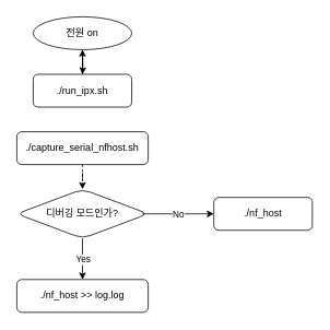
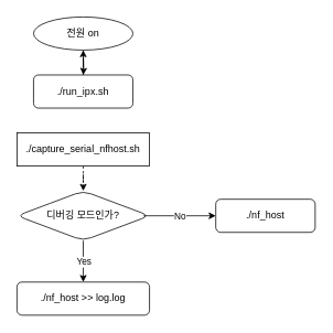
  <mxCell id="0" />
  <mxCell id="1" parent="0" />
  <mxCell id="2" value="" style="edgeStyle=orthogonalEdgeStyle;rounded=0;orthogonalLoop=1;jettySize=auto;html=1;" edge="1" parent="1" target="4"><mxGeometry relative="1" as="geometry"><mxPoint x="100" y="60" as="sourcePoint" /></mxGeometry></mxCell>
  <mxCell id="3" value="" style="edgeStyle=orthogonalEdgeStyle;rounded=0;orthogonalLoop=1;jettySize=auto;html=1;" edge="1" parent="1" source="4" target="8"><mxGeometry relative="1" as="geometry" /></mxCell>
  <mxCell id="4" value="./run_ipx.sh" style="whiteSpace=wrap;html=1;rounded=1;glass=0;strokeWidth=1;shadow=0;" vertex="1" parent="1"><mxGeometry x="40" y="90" width="120" height="40" as="geometry" /></mxCell>
  <mxCell id="5" value="" style="edgeStyle=orthogonalEdgeStyle;rounded=0;orthogonalLoop=1;jettySize=auto;html=1;dashed=1;" edge="1" parent="1" source="6" target="7"><mxGeometry relative="1" as="geometry" /></mxCell>
- <mxCell id="6" value="./capture_serial_nfhost.sh" style="whiteSpace=wrap;html=1;rounded=1;glass=0;strokeWidth=1;shadow=0;" vertex="1" parent="1"><mxGeometry x="20" y="160" width="160" height="40" as="geometry" /></mxCell>
+ <mxCell id="6" value="./capture_serial_nfhost.sh" style="whiteSpace=wrap;html=1;glass=0;strokeWidth=1;shadow=0;rounded=0;" vertex="1" parent="1"><mxGeometry x="20" y="160" width="160" height="40" as="geometry" /></mxCell>
  <mxCell id="7" value="디버깅 모드인가?" style="rhombus;whiteSpace=wrap;html=1;rounded=1;glass=0;strokeWidth=1;shadow=0;" vertex="1" parent="1"><mxGeometry x="20" y="230" width="160" height="60" as="geometry" /></mxCell>
  <mxCell id="8" value="전원 on" style="ellipse;whiteSpace=wrap;html=1;" vertex="1" parent="1"><mxGeometry x="40" y="20" width="120" height="40" as="geometry" /></mxCell>
  <mxCell id="9" value="./nf_host" style="whiteSpace=wrap;html=1;rounded=1;glass=0;strokeWidth=1;shadow=0;" vertex="1" parent="1"><mxGeometry x="260" y="240" width="120" height="40" as="geometry" /></mxCell>
  <mxCell id="10" value="" style="endArrow=classic;html=1;rounded=0;exitX=0.956;exitY=0.5;exitDx=0;exitDy=0;exitPerimeter=0;" edge="1" parent="1" source="7"><mxGeometry relative="1" as="geometry"><mxPoint x="180" y="259.5" as="sourcePoint" /><mxPoint x="260" y="260" as="targetPoint" /></mxGeometry></mxCell>
  <mxCell id="11" value="No" style="edgeLabel;resizable=0;html=1;;align=center;verticalAlign=middle;" connectable="0" vertex="1" parent="10"><mxGeometry relative="1" as="geometry" /></mxCell>
  <mxCell id="12" value="" style="endArrow=classic;html=1;rounded=0;exitX=0.5;exitY=1;exitDx=0;exitDy=0;" edge="1" parent="1" source="7"><mxGeometry relative="1" as="geometry"><mxPoint x="340" y="310" as="sourcePoint" /><mxPoint x="100" y="340" as="targetPoint" /></mxGeometry></mxCell>
  <mxCell id="13" value="Yes" style="edgeLabel;resizable=0;html=1;;align=center;verticalAlign=middle;" connectable="0" vertex="1" parent="12"><mxGeometry relative="1" as="geometry" /></mxCell>
  <mxCell id="14" value="./nf_host &amp;gt;&amp;gt; log.log" style="rounded=1;whiteSpace=wrap;html=1;" vertex="1" parent="1"><mxGeometry x="20" y="340" width="160" height="40" as="geometry" /></mxCell>
